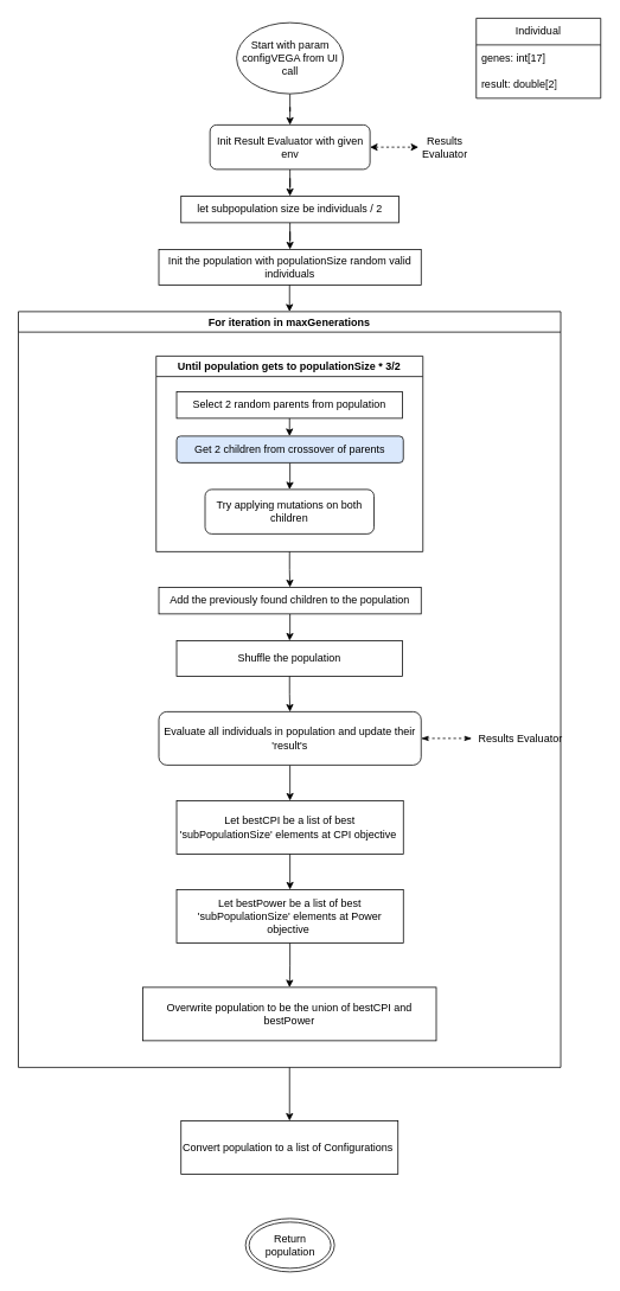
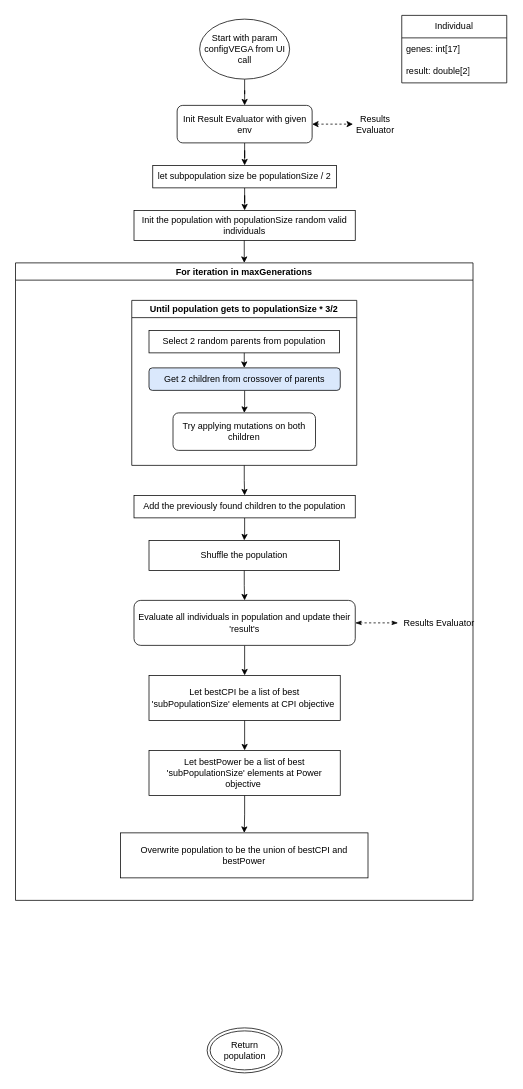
  <mxCell id="0" />
  <mxCell id="1" parent="0" />
  <mxCell id="2" value="" style="edgeStyle=orthogonalEdgeStyle;rounded=0;orthogonalLoop=1;jettySize=auto;html=1;" parent="1" source="3" target="37" edge="1"><mxGeometry relative="1" as="geometry" /></mxCell>
  <mxCell id="3" value="Start with param configVEGA from UI call" style="ellipse;whiteSpace=wrap;html=1;" parent="1" vertex="1"><mxGeometry x="265.5" y="25" width="120" height="80" as="geometry" /></mxCell>
  <mxCell id="4" style="edgeStyle=orthogonalEdgeStyle;rounded=0;orthogonalLoop=1;jettySize=auto;html=1;" parent="1" source="5" target="18" edge="1"><mxGeometry relative="1" as="geometry"><mxPoint x="325" y="280" as="targetPoint" /></mxGeometry></mxCell>
- <mxCell id="5" value="let subpopulation size be individuals / 2" style="rounded=0;whiteSpace=wrap;html=1;" parent="1" vertex="1"><mxGeometry x="203" y="220" width="245" height="30" as="geometry" /></mxCell>
+ <mxCell id="5" value="let subpopulation size be populationSize / 2" style="rounded=0;whiteSpace=wrap;html=1;" parent="1" vertex="1"><mxGeometry x="203" y="220" width="245" height="30" as="geometry" /></mxCell>
  <mxCell id="6" style="edgeStyle=orthogonalEdgeStyle;rounded=0;orthogonalLoop=1;jettySize=auto;html=1;entryX=0.5;entryY=0;entryDx=0;entryDy=0;" parent="1" target="8" edge="1"><mxGeometry relative="1" as="geometry"><mxPoint x="325" y="310" as="sourcePoint" /><Array as="points"><mxPoint x="325" y="320" /><mxPoint x="325" y="320" /></Array></mxGeometry></mxCell>
- <mxCell id="7" value="" style="edgeStyle=orthogonalEdgeStyle;rounded=0;orthogonalLoop=1;jettySize=auto;html=1;" parent="1" source="8" target="33" edge="1"><mxGeometry relative="1" as="geometry" /></mxCell>
  <mxCell id="8" value="For iteration in maxGenerations" style="swimlane;whiteSpace=wrap;html=1;movable=1;resizable=1;rotatable=1;deletable=1;editable=1;locked=0;connectable=1;" parent="1" vertex="1"><mxGeometry x="20" y="350" width="610" height="850" as="geometry" /></mxCell>
  <mxCell id="9" style="edgeStyle=orthogonalEdgeStyle;rounded=0;orthogonalLoop=1;jettySize=auto;html=1;entryX=0.5;entryY=0;entryDx=0;entryDy=0;" parent="1" source="10" target="17" edge="1"><mxGeometry relative="1" as="geometry" /></mxCell>
  <mxCell id="10" value="Until population gets to populationSize * 3/2" style="swimlane;whiteSpace=wrap;html=1;" parent="1" vertex="1"><mxGeometry x="175" y="400" width="300" height="220" as="geometry" /></mxCell>
  <mxCell id="11" value="Select 2 random parents from population" style="rounded=0;whiteSpace=wrap;html=1;" parent="10" vertex="1"><mxGeometry x="23" y="40" width="254" height="30" as="geometry" /></mxCell>
  <mxCell id="12" value="" style="edgeStyle=orthogonalEdgeStyle;rounded=0;orthogonalLoop=1;jettySize=auto;html=1;" parent="10" source="13" target="15" edge="1"><mxGeometry relative="1" as="geometry" /></mxCell>
  <mxCell id="13" value="Get 2 children from crossover of parents" style="rounded=1;whiteSpace=wrap;html=1;fillColor=#dae8fc;" parent="10" vertex="1"><mxGeometry x="23" y="90" width="255" height="30" as="geometry" /></mxCell>
  <mxCell id="14" value="" style="edgeStyle=orthogonalEdgeStyle;rounded=0;orthogonalLoop=1;jettySize=auto;html=1;" parent="10" source="11" target="13" edge="1"><mxGeometry relative="1" as="geometry" /></mxCell>
  <mxCell id="15" value="Try applying mutations on both children" style="rounded=1;whiteSpace=wrap;html=1;" parent="10" vertex="1"><mxGeometry x="55" y="150" width="190" height="50" as="geometry" /></mxCell>
  <mxCell id="16" value="" style="edgeStyle=orthogonalEdgeStyle;rounded=0;orthogonalLoop=1;jettySize=auto;html=1;" parent="1" source="17" target="20" edge="1"><mxGeometry relative="1" as="geometry" /></mxCell>
  <mxCell id="17" value="Add the previously found children to the population" style="rounded=0;whiteSpace=wrap;html=1;" parent="1" vertex="1"><mxGeometry x="178" y="660" width="295" height="30" as="geometry" /></mxCell>
  <mxCell id="18" value="Init the population with populationSize random valid individuals" style="rounded=0;whiteSpace=wrap;html=1;" parent="1" vertex="1"><mxGeometry x="178" y="280" width="295" height="40" as="geometry" /></mxCell>
  <mxCell id="19" value="" style="edgeStyle=orthogonalEdgeStyle;rounded=0;orthogonalLoop=1;jettySize=auto;html=1;" parent="1" source="20" target="26" edge="1"><mxGeometry relative="1" as="geometry" /></mxCell>
  <mxCell id="20" value="Shuffle the population" style="rounded=0;whiteSpace=wrap;html=1;" parent="1" vertex="1"><mxGeometry x="198" y="720" width="254" height="40" as="geometry" /></mxCell>
  <mxCell id="21" value="Individual" style="swimlane;fontStyle=0;childLayout=stackLayout;horizontal=1;startSize=30;horizontalStack=0;resizeParent=1;resizeParentMax=0;resizeLast=0;collapsible=1;marginBottom=0;whiteSpace=wrap;html=1;" parent="1" vertex="1"><mxGeometry x="535" y="20" width="140" height="90" as="geometry" /></mxCell>
  <mxCell id="22" value="genes: int[17]" style="text;strokeColor=none;fillColor=none;align=left;verticalAlign=middle;spacingLeft=4;spacingRight=4;overflow=hidden;points=[[0,0.5],[1,0.5]];portConstraint=eastwest;rotatable=0;whiteSpace=wrap;html=1;" parent="21" vertex="1"><mxGeometry y="30" width="140" height="30" as="geometry" /></mxCell>
  <mxCell id="23" value="result: double[2]" style="text;strokeColor=none;fillColor=none;align=left;verticalAlign=middle;spacingLeft=4;spacingRight=4;overflow=hidden;points=[[0,0.5],[1,0.5]];portConstraint=eastwest;rotatable=0;whiteSpace=wrap;html=1;" parent="21" vertex="1"><mxGeometry y="60" width="140" height="30" as="geometry" /></mxCell>
  <mxCell id="24" value="" style="edgeStyle=orthogonalEdgeStyle;rounded=0;orthogonalLoop=1;jettySize=auto;html=1;dashed=1;startArrow=classicThin;startFill=1;endArrow=classicThin;endFill=1;" parent="1" source="26" target="27" edge="1"><mxGeometry relative="1" as="geometry"><Array as="points"><mxPoint x="490" y="830" /><mxPoint x="490" y="830" /></Array></mxGeometry></mxCell>
  <mxCell id="25" value="" style="edgeStyle=orthogonalEdgeStyle;rounded=0;orthogonalLoop=1;jettySize=auto;html=1;" parent="1" source="26" target="29" edge="1"><mxGeometry relative="1" as="geometry" /></mxCell>
  <mxCell id="26" value="Evaluate all individuals in population and update their 'result's" style="rounded=1;whiteSpace=wrap;html=1;" parent="1" vertex="1"><mxGeometry x="178" y="800" width="295" height="60" as="geometry" /></mxCell>
  <mxCell id="27" value="Results Evaluator" style="text;html=1;align=center;verticalAlign=middle;whiteSpace=wrap;rounded=0;" parent="1" vertex="1"><mxGeometry x="530" y="815" width="110" height="30" as="geometry" /></mxCell>
  <mxCell id="28" value="" style="edgeStyle=orthogonalEdgeStyle;rounded=0;orthogonalLoop=1;jettySize=auto;html=1;" parent="1" source="29" target="31" edge="1"><mxGeometry relative="1" as="geometry" /></mxCell>
  <mxCell id="29" value="Let bestCPI be a list of best 'subPopulationSize' elements at CPI objective&amp;nbsp;" style="rounded=0;whiteSpace=wrap;html=1;" parent="1" vertex="1"><mxGeometry x="198" y="900" width="255" height="60" as="geometry" /></mxCell>
  <mxCell id="30" value="" style="edgeStyle=orthogonalEdgeStyle;rounded=0;orthogonalLoop=1;jettySize=auto;html=1;" parent="1" source="31" target="32" edge="1"><mxGeometry relative="1" as="geometry" /></mxCell>
  <mxCell id="31" value="Let bestPower be a list of best 'subPopulationSize' elements at Power objective&amp;nbsp;" style="rounded=0;whiteSpace=wrap;html=1;" parent="1" vertex="1"><mxGeometry x="198" y="1000" width="255" height="60" as="geometry" /></mxCell>
  <mxCell id="32" value="Overwrite population to be the union of bestCPI and bestPower" style="rounded=0;whiteSpace=wrap;html=1;" parent="1" vertex="1"><mxGeometry x="160" y="1110" width="330" height="60" as="geometry" /></mxCell>
- <mxCell id="33" value="Convert population to a list of Configurations&amp;nbsp;" style="rounded=0;whiteSpace=wrap;html=1;" parent="1" vertex="1"><mxGeometry x="203" y="1260" width="244" height="60" as="geometry" /></mxCell>
  <mxCell id="34" value="Return population" style="ellipse;shape=doubleEllipse;whiteSpace=wrap;html=1;" parent="1" vertex="1"><mxGeometry x="275.5" y="1370" width="100" height="60" as="geometry" /></mxCell>
  <mxCell id="35" value="" style="edgeStyle=orthogonalEdgeStyle;rounded=0;orthogonalLoop=1;jettySize=auto;html=1;startArrow=classic;startFill=1;dashed=1;" parent="1" source="37" target="38" edge="1"><mxGeometry relative="1" as="geometry" /></mxCell>
  <mxCell id="36" style="edgeStyle=orthogonalEdgeStyle;rounded=0;orthogonalLoop=1;jettySize=auto;html=1;entryX=0.5;entryY=0;entryDx=0;entryDy=0;" parent="1" source="37" target="5" edge="1"><mxGeometry relative="1" as="geometry" /></mxCell>
  <mxCell id="37" value="Init Result Evaluator with given env" style="rounded=1;whiteSpace=wrap;html=1;" parent="1" vertex="1"><mxGeometry x="235.5" y="140" width="180" height="50" as="geometry" /></mxCell>
  <mxCell id="38" value="Results Evaluator" style="text;html=1;align=center;verticalAlign=middle;whiteSpace=wrap;rounded=0;" parent="1" vertex="1"><mxGeometry x="470" y="150" width="60" height="30" as="geometry" /></mxCell>
